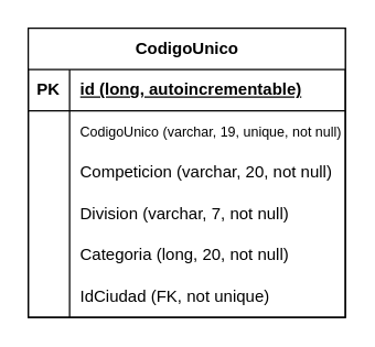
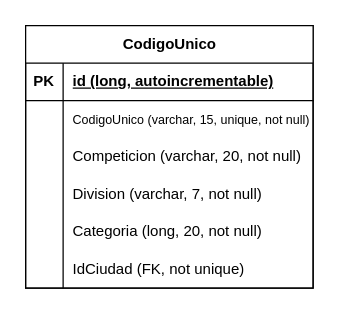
  <mxCell id="0" />
  <mxCell id="1" parent="0" />
  <mxCell id="2" value="" style="rounded=0;whiteSpace=wrap;html=1;fillColor=light-dark(#FFFFFF,#FFFFFF);" parent="1" vertex="1"><mxGeometry width="230" height="210" as="geometry" x="20" y="20" /></mxCell>
  <mxCell id="3" value="CodigoUnico" style="shape=table;startSize=30;container=1;collapsible=1;childLayout=tableLayout;fixedRows=1;rowLines=0;fontStyle=1;align=center;resizeLast=1;strokeColor=light-dark(#000000,#000000);swimlaneFillColor=light-dark(transparent,#FFFFFF);fontColor=light-dark(#000000,#000000);fillColor=light-dark(#FFFFFF,#FFFFFF);fillStyle=solid;html=1;" parent="1" vertex="1"><mxGeometry width="230" height="210" as="geometry" x="20" y="20" /></mxCell>
  <mxCell id="4" value="" style="shape=tableRow;horizontal=0;startSize=0;swimlaneHead=0;swimlaneBody=0;fillColor=none;collapsible=0;dropTarget=0;points=[[0,0.5],[1,0.5]];portConstraint=eastwest;top=0;left=0;right=0;bottom=1;strokeColor=light-dark(#000000,#000000);swimlaneFillColor=light-dark(transparent,#FFFFFF);fontColor=light-dark(#000000,#000000);" parent="3" vertex="1"><mxGeometry y="30" width="230" height="30" as="geometry" /></mxCell>
  <mxCell id="5" value="PK" style="shape=partialRectangle;connectable=0;fillColor=none;top=0;left=0;bottom=0;right=0;fontStyle=1;overflow=hidden;whiteSpace=wrap;html=1;strokeColor=light-dark(#000000,#000000);swimlaneFillColor=light-dark(transparent,#FFFFFF);fontColor=light-dark(#000000,#000000);" parent="4" vertex="1"><mxGeometry width="30" height="30" as="geometry"><mxRectangle width="30" height="30" as="alternateBounds" /></mxGeometry></mxCell>
  <mxCell id="6" value="id (long, autoincrementable)" style="shape=partialRectangle;connectable=0;fillColor=none;top=0;left=0;bottom=0;right=0;align=left;spacingLeft=6;fontStyle=5;overflow=hidden;whiteSpace=wrap;html=1;strokeColor=light-dark(#000000,#000000);swimlaneFillColor=light-dark(transparent,#FFFFFF);fontColor=light-dark(#000000,#000000);" parent="4" vertex="1"><mxGeometry x="30" width="200" height="30" as="geometry"><mxRectangle width="200" height="30" as="alternateBounds" /></mxGeometry></mxCell>
  <mxCell id="7" style="shape=tableRow;horizontal=0;startSize=0;swimlaneHead=0;swimlaneBody=0;fillColor=none;collapsible=0;dropTarget=0;points=[[0,0.5],[1,0.5]];portConstraint=eastwest;top=0;left=0;right=0;bottom=0;strokeColor=light-dark(#000000,#000000);swimlaneFillColor=light-dark(transparent,#FFFFFF);fontColor=light-dark(#000000,#000000);" parent="3" vertex="1"><mxGeometry y="60" width="230" height="30" as="geometry" /></mxCell>
  <mxCell id="8" style="shape=partialRectangle;connectable=0;fillColor=none;top=0;left=0;bottom=0;right=0;editable=1;overflow=hidden;whiteSpace=wrap;html=1;strokeColor=light-dark(#000000,#000000);swimlaneFillColor=light-dark(transparent,#FFFFFF);fontColor=light-dark(#000000,#000000);" parent="7" vertex="1"><mxGeometry width="30" height="30" as="geometry"><mxRectangle width="30" height="30" as="alternateBounds" /></mxGeometry></mxCell>
- <mxCell id="9" value="&lt;font style=&quot;font-size: 10px; color: light-dark(rgb(0, 0, 0), rgb(0, 0, 0));&quot;&gt;CodigoUnico (varchar, 19, unique, not null)&lt;/font&gt;" style="shape=partialRectangle;connectable=0;fillColor=none;top=0;left=0;bottom=0;right=0;align=left;spacingLeft=6;overflow=hidden;whiteSpace=wrap;strokeColor=light-dark(#000000,#000000);swimlaneFillColor=light-dark(transparent,#FFFFFF);fontColor=light-dark(#000000,#000000);labelBackgroundColor=none;fontStyle=0;html=1;" parent="7" vertex="1"><mxGeometry x="30" width="200" height="30" as="geometry"><mxRectangle width="200" height="30" as="alternateBounds" /></mxGeometry></mxCell>
+ <mxCell id="9" value="&lt;font style=&quot;font-size: 10px; color: light-dark(rgb(0, 0, 0), rgb(0, 0, 0));&quot;&gt;CodigoUnico (varchar, 15, unique, not null)&lt;/font&gt;" style="shape=partialRectangle;connectable=0;fillColor=none;top=0;left=0;bottom=0;right=0;align=left;spacingLeft=6;overflow=hidden;whiteSpace=wrap;strokeColor=light-dark(#000000,#000000);swimlaneFillColor=light-dark(transparent,#FFFFFF);fontColor=light-dark(#000000,#000000);labelBackgroundColor=none;fontStyle=0;html=1;" parent="7" vertex="1"><mxGeometry x="30" width="200" height="30" as="geometry"><mxRectangle width="200" height="30" as="alternateBounds" /></mxGeometry></mxCell>
  <mxCell id="10" style="shape=tableRow;horizontal=0;startSize=0;swimlaneHead=0;swimlaneBody=0;fillColor=none;collapsible=0;dropTarget=0;points=[[0,0.5],[1,0.5]];portConstraint=eastwest;top=0;left=0;right=0;bottom=0;strokeColor=light-dark(#000000,#000000);swimlaneFillColor=light-dark(transparent,#FFFFFF);fontColor=light-dark(#000000,#000000);" parent="3" vertex="1"><mxGeometry y="90" width="230" height="30" as="geometry" /></mxCell>
  <mxCell id="11" style="shape=partialRectangle;connectable=0;fillColor=none;top=0;left=0;bottom=0;right=0;editable=1;overflow=hidden;whiteSpace=wrap;html=1;strokeColor=light-dark(#000000,#000000);swimlaneFillColor=light-dark(transparent,#FFFFFF);fontColor=light-dark(#000000,#000000);" parent="10" vertex="1"><mxGeometry width="30" height="30" as="geometry"><mxRectangle width="30" height="30" as="alternateBounds" /></mxGeometry></mxCell>
  <mxCell id="12" value="Competicion (varchar, 20, not null)" style="shape=partialRectangle;connectable=0;fillColor=none;top=0;left=0;bottom=0;right=0;align=left;spacingLeft=6;overflow=hidden;whiteSpace=wrap;strokeColor=light-dark(#000000,#000000);swimlaneFillColor=light-dark(transparent,#FFFFFF);fontColor=light-dark(#000000,#000000);labelBackgroundColor=none;fontStyle=0;html=1;" parent="10" vertex="1"><mxGeometry x="30" width="200" height="30" as="geometry"><mxRectangle width="200" height="30" as="alternateBounds" /></mxGeometry></mxCell>
  <mxCell id="13" style="shape=tableRow;horizontal=0;startSize=0;swimlaneHead=0;swimlaneBody=0;fillColor=none;collapsible=0;dropTarget=0;points=[[0,0.5],[1,0.5]];portConstraint=eastwest;top=0;left=0;right=0;bottom=0;strokeColor=light-dark(#000000,#000000);swimlaneFillColor=light-dark(transparent,#FFFFFF);fontColor=light-dark(#000000,#000000);" parent="3" vertex="1"><mxGeometry y="120" width="230" height="30" as="geometry" /></mxCell>
  <mxCell id="14" style="shape=partialRectangle;connectable=0;fillColor=none;top=0;left=0;bottom=0;right=0;editable=1;overflow=hidden;whiteSpace=wrap;html=1;strokeColor=light-dark(#000000,#000000);swimlaneFillColor=light-dark(transparent,#FFFFFF);fontColor=light-dark(#000000,#000000);" parent="13" vertex="1"><mxGeometry width="30" height="30" as="geometry"><mxRectangle width="30" height="30" as="alternateBounds" /></mxGeometry></mxCell>
  <mxCell id="15" value="Division (varchar, 7, not null)" style="shape=partialRectangle;connectable=0;fillColor=none;top=0;left=0;bottom=0;right=0;align=left;spacingLeft=6;overflow=hidden;whiteSpace=wrap;strokeColor=light-dark(#000000,#000000);swimlaneFillColor=light-dark(transparent,#FFFFFF);fontColor=light-dark(#000000,#000000);labelBackgroundColor=none;fontStyle=0;html=1;" parent="13" vertex="1"><mxGeometry x="30" width="200" height="30" as="geometry"><mxRectangle width="200" height="30" as="alternateBounds" /></mxGeometry></mxCell>
  <mxCell id="16" style="shape=tableRow;horizontal=0;startSize=0;swimlaneHead=0;swimlaneBody=0;fillColor=none;collapsible=0;dropTarget=0;points=[[0,0.5],[1,0.5]];portConstraint=eastwest;top=0;left=0;right=0;bottom=0;strokeColor=light-dark(#000000,#000000);swimlaneFillColor=light-dark(transparent,#FFFFFF);fontColor=light-dark(#000000,#000000);" vertex="1" parent="3"><mxGeometry y="150" width="230" height="30" as="geometry" /></mxCell>
  <mxCell id="17" style="shape=partialRectangle;connectable=0;fillColor=none;top=0;left=0;bottom=0;right=0;editable=1;overflow=hidden;whiteSpace=wrap;html=1;strokeColor=light-dark(#000000,#000000);swimlaneFillColor=light-dark(transparent,#FFFFFF);fontColor=light-dark(#000000,#000000);" vertex="1" parent="16"><mxGeometry width="30" height="30" as="geometry"><mxRectangle width="30" height="30" as="alternateBounds" /></mxGeometry></mxCell>
  <mxCell id="18" value="Categoria (long, 20, not null)" style="shape=partialRectangle;connectable=0;fillColor=none;top=0;left=0;bottom=0;right=0;align=left;spacingLeft=6;overflow=hidden;whiteSpace=wrap;strokeColor=light-dark(#000000,#000000);swimlaneFillColor=light-dark(transparent,#FFFFFF);fontColor=light-dark(#000000,#000000);labelBackgroundColor=none;fontStyle=0;html=1;" vertex="1" parent="16"><mxGeometry x="30" width="200" height="30" as="geometry"><mxRectangle width="200" height="30" as="alternateBounds" /></mxGeometry></mxCell>
  <mxCell id="19" style="shape=tableRow;horizontal=0;startSize=0;swimlaneHead=0;swimlaneBody=0;fillColor=none;collapsible=0;dropTarget=0;points=[[0,0.5],[1,0.5]];portConstraint=eastwest;top=0;left=0;right=0;bottom=0;strokeColor=light-dark(#000000,#000000);swimlaneFillColor=light-dark(transparent,#FFFFFF);fontColor=light-dark(#000000,#000000);" parent="3" vertex="1"><mxGeometry y="180" width="230" height="30" as="geometry" /></mxCell>
  <mxCell id="20" style="shape=partialRectangle;connectable=0;fillColor=none;top=0;left=0;bottom=0;right=0;editable=1;overflow=hidden;whiteSpace=wrap;html=1;strokeColor=light-dark(#000000,#000000);swimlaneFillColor=light-dark(transparent,#FFFFFF);fontColor=light-dark(#000000,#000000);" parent="19" vertex="1"><mxGeometry width="30" height="30" as="geometry"><mxRectangle width="30" height="30" as="alternateBounds" /></mxGeometry></mxCell>
  <mxCell id="21" value="IdCiudad (FK, not unique)" style="shape=partialRectangle;connectable=0;fillColor=none;top=0;left=0;bottom=0;right=0;align=left;spacingLeft=6;overflow=hidden;whiteSpace=wrap;strokeColor=light-dark(#000000,#000000);swimlaneFillColor=light-dark(transparent,#FFFFFF);fontColor=light-dark(#000000,#000000);labelBackgroundColor=none;fontStyle=0;" parent="19" vertex="1"><mxGeometry x="30" width="200" height="30" as="geometry"><mxRectangle width="200" height="30" as="alternateBounds" /></mxGeometry></mxCell>
